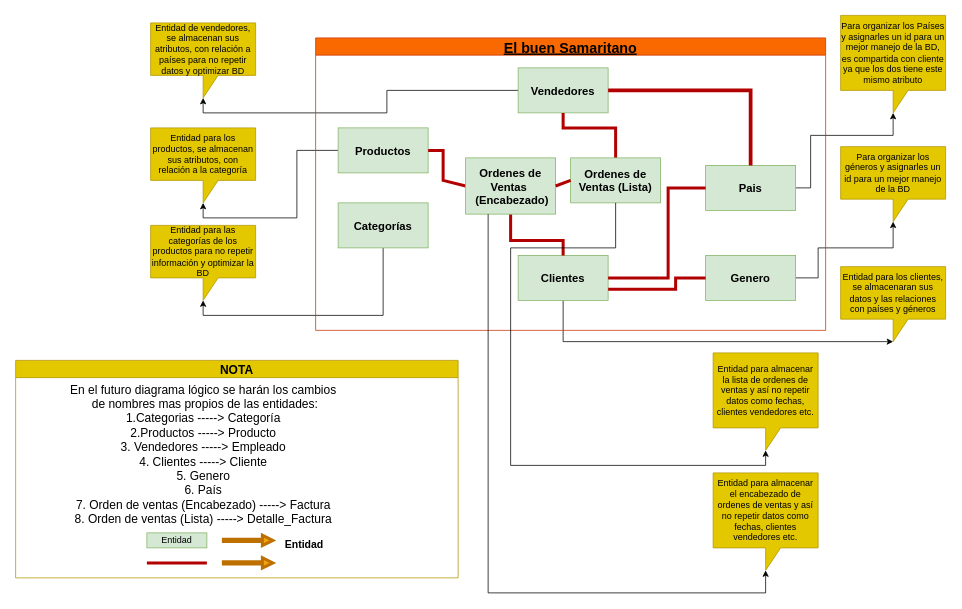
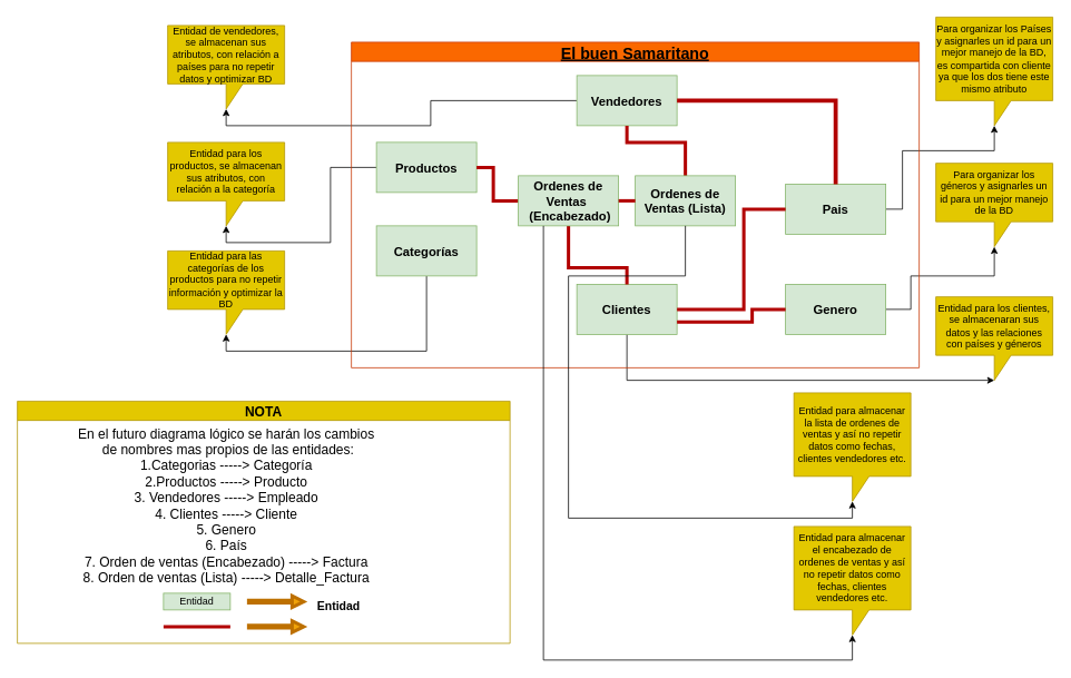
  <mxCell id="0" />
  <mxCell id="1" parent="0" />
  <mxCell id="2" style="edgeStyle=orthogonalEdgeStyle;rounded=0;orthogonalLoop=1;jettySize=auto;html=1;exitX=0;exitY=0.5;exitDx=0;exitDy=0;entryX=0;entryY=0;entryDx=70;entryDy=100;entryPerimeter=0;fontSize=16;strokeWidth=1;" parent="1" source="3" target="28" edge="1"><mxGeometry relative="1" as="geometry" /></mxCell>
  <mxCell id="3" value="&lt;font style=&quot;vertical-align: inherit;&quot;&gt;&lt;font size=&quot;1&quot; style=&quot;vertical-align: inherit;&quot;&gt;&lt;b style=&quot;font-size: 15px;&quot;&gt;Productos&lt;/b&gt;&lt;/font&gt;&lt;/font&gt;" style="rounded=0;whiteSpace=wrap;html=1;fillColor=#d5e8d4;strokeColor=#82b366;" parent="1" vertex="1"><mxGeometry x="450" y="170" width="120" height="60" as="geometry" /></mxCell>
  <mxCell id="4" style="edgeStyle=orthogonalEdgeStyle;rounded=0;orthogonalLoop=1;jettySize=auto;html=1;exitX=0.5;exitY=1;exitDx=0;exitDy=0;entryX=0;entryY=0;entryDx=70;entryDy=100;entryPerimeter=0;fontSize=16;strokeWidth=1;" parent="1" source="5" target="27" edge="1"><mxGeometry relative="1" as="geometry" /></mxCell>
  <mxCell id="5" value="&lt;font style=&quot;vertical-align: inherit;&quot;&gt;&lt;font style=&quot;vertical-align: inherit;&quot;&gt;&lt;font style=&quot;vertical-align: inherit;&quot;&gt;&lt;font style=&quot;vertical-align: inherit;&quot;&gt;&lt;span style=&quot;font-size: 15px;&quot;&gt;&lt;b&gt;Categorías&lt;/b&gt;&lt;/span&gt;&lt;br&gt;&lt;/font&gt;&lt;/font&gt;&lt;/font&gt;&lt;/font&gt;" style="rounded=0;whiteSpace=wrap;html=1;fillColor=#d5e8d4;strokeColor=#82b366;" parent="1" vertex="1"><mxGeometry x="450" y="270" width="120" height="60" as="geometry" /></mxCell>
  <mxCell id="6" style="edgeStyle=orthogonalEdgeStyle;rounded=0;orthogonalLoop=1;jettySize=auto;html=1;exitX=0;exitY=0.5;exitDx=0;exitDy=0;entryX=0;entryY=0;entryDx=70;entryDy=100;entryPerimeter=0;fontSize=16;strokeWidth=1;" parent="1" source="7" target="29" edge="1"><mxGeometry relative="1" as="geometry" /></mxCell>
  <mxCell id="7" value="&lt;font style=&quot;vertical-align: inherit; font-size: 15px;&quot;&gt;&lt;font style=&quot;vertical-align: inherit; font-size: 15px;&quot;&gt;&lt;font style=&quot;vertical-align: inherit; font-size: 15px;&quot;&gt;&lt;font style=&quot;vertical-align: inherit; font-size: 15px;&quot;&gt;&lt;font style=&quot;vertical-align: inherit; font-size: 15px;&quot;&gt;&lt;font style=&quot;vertical-align: inherit; font-size: 15px;&quot;&gt;Vendedores&lt;/font&gt;&lt;/font&gt;&lt;br style=&quot;font-size: 15px;&quot;&gt;&lt;/font&gt;&lt;/font&gt;&lt;/font&gt;&lt;/font&gt;" style="rounded=0;whiteSpace=wrap;html=1;fillColor=#d5e8d4;strokeColor=#82b366;fontStyle=1;fontSize=15;" parent="1" vertex="1"><mxGeometry x="690" y="90" width="120" height="60" as="geometry" /></mxCell>
  <mxCell id="8" style="edgeStyle=orthogonalEdgeStyle;rounded=0;orthogonalLoop=1;jettySize=auto;html=1;exitX=0.5;exitY=1;exitDx=0;exitDy=0;fontSize=16;strokeWidth=1;entryX=0;entryY=0;entryDx=70;entryDy=100;entryPerimeter=0;" parent="1" source="9" target="26" edge="1"><mxGeometry relative="1" as="geometry"><mxPoint x="910" y="560" as="targetPoint" /><Array as="points"><mxPoint x="750" y="455" /></Array></mxGeometry></mxCell>
  <mxCell id="9" value="&lt;font style=&quot;vertical-align: inherit; font-size: 15px;&quot;&gt;&lt;font style=&quot;vertical-align: inherit; font-size: 15px;&quot;&gt;&lt;font style=&quot;vertical-align: inherit; font-size: 15px;&quot;&gt;&lt;font style=&quot;vertical-align: inherit; font-size: 15px;&quot;&gt;&lt;font style=&quot;vertical-align: inherit; font-size: 15px;&quot;&gt;&lt;font style=&quot;vertical-align: inherit; font-size: 15px;&quot;&gt;Clientes&lt;/font&gt;&lt;/font&gt;&lt;br style=&quot;font-size: 15px;&quot;&gt;&lt;/font&gt;&lt;/font&gt;&lt;/font&gt;&lt;/font&gt;" style="rounded=0;whiteSpace=wrap;html=1;fillColor=#d5e8d4;strokeColor=#82b366;fontStyle=1;fontSize=15;" parent="1" vertex="1"><mxGeometry x="690" y="340" width="120" height="60" as="geometry" /></mxCell>
  <mxCell id="10" value="" style="endArrow=none;html=1;rounded=0;exitX=0.5;exitY=0;exitDx=0;exitDy=0;entryX=0.5;entryY=1;entryDx=0;entryDy=0;fillColor=#e51400;strokeColor=#B20000;strokeWidth=4;" parent="1" source="9" target="21" edge="1"><mxGeometry width="50" height="50" relative="1" as="geometry"><mxPoint x="730" y="310" as="sourcePoint" /><mxPoint x="780" y="260" as="targetPoint" /><Array as="points"><mxPoint x="750" y="320" /><mxPoint x="680" y="320" /></Array></mxGeometry></mxCell>
  <mxCell id="11" value="" style="endArrow=none;html=1;rounded=0;entryX=0.5;entryY=0;entryDx=0;entryDy=0;exitX=0.5;exitY=1;exitDx=0;exitDy=0;fillColor=#e51400;strokeColor=#B20000;strokeWidth=4;" parent="1" source="7" target="22" edge="1"><mxGeometry width="50" height="50" relative="1" as="geometry"><mxPoint x="730" y="310" as="sourcePoint" /><mxPoint x="780" y="260" as="targetPoint" /><Array as="points"><mxPoint x="750" y="170" /><mxPoint x="820" y="170" /></Array></mxGeometry></mxCell>
  <mxCell id="12" value="" style="endArrow=none;html=1;rounded=0;exitX=1;exitY=0.5;exitDx=0;exitDy=0;entryX=0;entryY=0.5;entryDx=0;entryDy=0;fillColor=#e51400;strokeColor=#B20000;strokeWidth=4;" parent="1" source="3" target="21" edge="1"><mxGeometry width="50" height="50" relative="1" as="geometry"><mxPoint x="730" y="310" as="sourcePoint" /><mxPoint x="780" y="260" as="targetPoint" /><Array as="points"><mxPoint x="590" y="200" /><mxPoint x="590" y="220" /><mxPoint x="590" y="240" /></Array></mxGeometry></mxCell>
  <mxCell id="13" style="edgeStyle=orthogonalEdgeStyle;rounded=0;orthogonalLoop=1;jettySize=auto;html=1;exitX=1;exitY=0.5;exitDx=0;exitDy=0;entryX=0;entryY=0;entryDx=70;entryDy=130;entryPerimeter=0;" parent="1" source="14" target="25" edge="1"><mxGeometry relative="1" as="geometry"><Array as="points"><mxPoint x="1080" y="250" /><mxPoint x="1080" y="180" /><mxPoint x="1190" y="180" /></Array></mxGeometry></mxCell>
  <mxCell id="14" value="&lt;font style=&quot;vertical-align: inherit; font-size: 15px;&quot;&gt;&lt;font style=&quot;vertical-align: inherit; font-size: 15px;&quot;&gt;&lt;font style=&quot;vertical-align: inherit; font-size: 15px;&quot;&gt;&lt;font style=&quot;vertical-align: inherit; font-size: 15px;&quot;&gt;&lt;font style=&quot;vertical-align: inherit; font-size: 15px;&quot;&gt;&lt;font style=&quot;vertical-align: inherit; font-size: 15px;&quot;&gt;&lt;font style=&quot;vertical-align: inherit; font-size: 15px;&quot;&gt;&lt;font style=&quot;vertical-align: inherit; font-size: 15px;&quot;&gt;Pais&lt;/font&gt;&lt;/font&gt;&lt;/font&gt;&lt;/font&gt;&lt;br style=&quot;font-size: 15px;&quot;&gt;&lt;/font&gt;&lt;/font&gt;&lt;/font&gt;&lt;/font&gt;" style="rounded=0;whiteSpace=wrap;html=1;fillColor=#d5e8d4;strokeColor=#82b366;fontStyle=1;fontSize=15;" parent="1" vertex="1"><mxGeometry x="940" y="220" width="120" height="60" as="geometry" /></mxCell>
  <mxCell id="15" style="edgeStyle=orthogonalEdgeStyle;rounded=0;orthogonalLoop=1;jettySize=auto;html=1;exitX=1;exitY=0.5;exitDx=0;exitDy=0;entryX=0;entryY=0;entryDx=70;entryDy=100;entryPerimeter=0;" parent="1" source="16" target="24" edge="1"><mxGeometry relative="1" as="geometry"><Array as="points"><mxPoint x="1090" y="370" /><mxPoint x="1090" y="330" /><mxPoint x="1190" y="330" /></Array></mxGeometry></mxCell>
  <mxCell id="16" value="&lt;font style=&quot;vertical-align: inherit; font-size: 15px;&quot;&gt;&lt;font style=&quot;vertical-align: inherit; font-size: 15px;&quot;&gt;&lt;font style=&quot;vertical-align: inherit; font-size: 15px;&quot;&gt;&lt;font style=&quot;vertical-align: inherit; font-size: 15px;&quot;&gt;&lt;font style=&quot;vertical-align: inherit; font-size: 15px;&quot;&gt;&lt;font style=&quot;vertical-align: inherit; font-size: 15px;&quot;&gt;&lt;font style=&quot;vertical-align: inherit; font-size: 15px;&quot;&gt;&lt;font style=&quot;vertical-align: inherit; font-size: 15px;&quot;&gt;Genero&lt;/font&gt;&lt;/font&gt;&lt;/font&gt;&lt;/font&gt;&lt;br style=&quot;font-size: 15px;&quot;&gt;&lt;/font&gt;&lt;/font&gt;&lt;/font&gt;&lt;/font&gt;" style="rounded=0;whiteSpace=wrap;html=1;fillColor=#d5e8d4;strokeColor=#82b366;fontSize=15;fontStyle=1" parent="1" vertex="1"><mxGeometry x="940" y="340" width="120" height="60" as="geometry" /></mxCell>
  <mxCell id="17" value="" style="endArrow=none;html=1;rounded=0;entryX=0.5;entryY=0;entryDx=0;entryDy=0;exitX=1;exitY=0.5;exitDx=0;exitDy=0;fillColor=#e51400;strokeColor=#B20000;strokeWidth=5;" parent="1" source="7" target="14" edge="1"><mxGeometry width="50" height="50" relative="1" as="geometry"><mxPoint x="730" y="310" as="sourcePoint" /><mxPoint x="780" y="260" as="targetPoint" /><Array as="points"><mxPoint x="1000" y="120" /></Array></mxGeometry></mxCell>
  <mxCell id="18" value="" style="endArrow=none;html=1;rounded=0;exitX=1;exitY=0.5;exitDx=0;exitDy=0;entryX=0;entryY=0.5;entryDx=0;entryDy=0;fillColor=#e51400;strokeColor=#B20000;strokeWidth=4;" parent="1" source="9" target="14" edge="1"><mxGeometry width="50" height="50" relative="1" as="geometry"><mxPoint x="730" y="310" as="sourcePoint" /><mxPoint x="780" y="260" as="targetPoint" /><Array as="points"><mxPoint x="890" y="370" /><mxPoint x="890" y="310" /><mxPoint x="890" y="250" /></Array></mxGeometry></mxCell>
  <mxCell id="19" value="" style="endArrow=none;html=1;rounded=0;entryX=0;entryY=0.5;entryDx=0;entryDy=0;exitX=1;exitY=0.75;exitDx=0;exitDy=0;fillColor=#e51400;strokeColor=#B20000;strokeWidth=4;" parent="1" source="9" target="16" edge="1"><mxGeometry width="50" height="50" relative="1" as="geometry"><mxPoint x="730" y="310" as="sourcePoint" /><mxPoint x="780" y="260" as="targetPoint" /><Array as="points"><mxPoint x="900" y="385" /><mxPoint x="900" y="370" /></Array></mxGeometry></mxCell>
  <mxCell id="20" value="El buen Samaritano" style="swimlane;fillColor=#fa6800;fontColor=#000000;strokeColor=#C73500;fontStyle=5;fontSize=19;" parent="1" vertex="1"><mxGeometry x="420" y="50" width="680" height="390" as="geometry" /></mxCell>
- <mxCell id="21" value="&lt;font style=&quot;vertical-align: inherit;&quot;&gt;&lt;font style=&quot;vertical-align: inherit;&quot;&gt;&lt;font style=&quot;vertical-align: inherit;&quot;&gt;&lt;font style=&quot;vertical-align: inherit;&quot;&gt;&lt;font style=&quot;vertical-align: inherit;&quot;&gt;&lt;font size=&quot;1&quot; style=&quot;vertical-align: inherit;&quot;&gt;&lt;b style=&quot;font-size: 15px;&quot;&gt;Ordenes de Ventas&amp;nbsp; &amp;nbsp;(Encabezado)&lt;/b&gt;&lt;/font&gt;&lt;/font&gt;&lt;br&gt;&lt;/font&gt;&lt;/font&gt;&lt;/font&gt;&lt;/font&gt;" style="rounded=0;whiteSpace=wrap;html=1;fillColor=#d5e8d4;strokeColor=#82b366;" parent="20" vertex="1"><mxGeometry x="200" y="160" width="120" height="75" as="geometry" /></mxCell>
+ <mxCell id="21" value="&lt;font style=&quot;vertical-align: inherit;&quot;&gt;&lt;font style=&quot;vertical-align: inherit;&quot;&gt;&lt;font style=&quot;vertical-align: inherit;&quot;&gt;&lt;font style=&quot;vertical-align: inherit;&quot;&gt;&lt;font style=&quot;vertical-align: inherit;&quot;&gt;&lt;font size=&quot;1&quot; style=&quot;vertical-align: inherit;&quot;&gt;&lt;b style=&quot;font-size: 15px;&quot;&gt;Ordenes de Ventas&amp;nbsp; &amp;nbsp;(Encabezado)&lt;/b&gt;&lt;/font&gt;&lt;/font&gt;&lt;br&gt;&lt;/font&gt;&lt;/font&gt;&lt;/font&gt;&lt;/font&gt;" style="rounded=0;whiteSpace=wrap;html=1;fillColor=#d5e8d4;strokeColor=#82b366;" parent="20" vertex="1"><mxGeometry x="200" y="160" width="120" height="60" as="geometry" /></mxCell>
  <mxCell id="22" value="&lt;font style=&quot;vertical-align: inherit; font-size: 15px;&quot;&gt;&lt;font style=&quot;vertical-align: inherit; font-size: 15px;&quot;&gt;&lt;font style=&quot;vertical-align: inherit; font-size: 15px;&quot;&gt;&lt;font style=&quot;vertical-align: inherit; font-size: 15px;&quot;&gt;Ordenes de Ventas (Lista)&lt;br style=&quot;font-size: 15px;&quot;&gt;&lt;/font&gt;&lt;/font&gt;&lt;/font&gt;&lt;/font&gt;" style="rounded=0;whiteSpace=wrap;html=1;fillColor=#d5e8d4;strokeColor=#82b366;fontStyle=1;fontSize=15;" parent="20" vertex="1"><mxGeometry x="340" y="160" width="120" height="60" as="geometry" /></mxCell>
  <mxCell id="23" value="" style="endArrow=none;html=1;rounded=0;entryX=0;entryY=0.5;entryDx=0;entryDy=0;exitX=1;exitY=0.5;exitDx=0;exitDy=0;fillColor=#e51400;strokeColor=#B20000;strokeWidth=4;" parent="20" source="21" target="22" edge="1"><mxGeometry width="50" height="50" relative="1" as="geometry"><mxPoint x="330" y="270" as="sourcePoint" /><mxPoint x="380" y="220" as="targetPoint" /></mxGeometry></mxCell>
  <mxCell id="24" value="&lt;font style=&quot;vertical-align: inherit;&quot;&gt;&lt;font style=&quot;vertical-align: inherit;&quot;&gt;Para organizar los géneros y asignarles un id para un mejor manejo de la BD&lt;/font&gt;&lt;/font&gt;" style="shape=callout;whiteSpace=wrap;html=1;perimeter=calloutPerimeter;fillColor=#e3c800;strokeColor=#B09500;fontColor=#000000;" parent="1" vertex="1"><mxGeometry x="1120" y="195" width="140" height="100" as="geometry" /></mxCell>
  <mxCell id="25" value="&lt;font style=&quot;vertical-align: inherit;&quot;&gt;&lt;font style=&quot;vertical-align: inherit;&quot;&gt;Para organizar los Países y asignarles un id para un mejor manejo de la BD, es compartida con cliente ya que los dos tiene este mismo atributo&lt;/font&gt;&lt;/font&gt;" style="shape=callout;whiteSpace=wrap;html=1;perimeter=calloutPerimeter;fillColor=#e3c800;strokeColor=#B09500;fontColor=#000000;" parent="1" vertex="1"><mxGeometry x="1120" y="20" width="140" height="130" as="geometry" /></mxCell>
  <mxCell id="26" value="&lt;font style=&quot;vertical-align: inherit;&quot;&gt;&lt;font style=&quot;vertical-align: inherit;&quot;&gt;Entidad para los clientes, se almacenaran sus datos y las relaciones con países y géneros&lt;/font&gt;&lt;/font&gt;" style="shape=callout;whiteSpace=wrap;html=1;perimeter=calloutPerimeter;fillColor=#e3c800;strokeColor=#B09500;fontColor=#000000;" parent="1" vertex="1"><mxGeometry x="1120" y="355" width="140" height="100" as="geometry" /></mxCell>
  <mxCell id="27" value="&lt;font style=&quot;vertical-align: inherit;&quot;&gt;&lt;font style=&quot;vertical-align: inherit;&quot;&gt;Entidad para las categorías de los productos para no repetir información y optimizar la BD&lt;/font&gt;&lt;/font&gt;" style="shape=callout;whiteSpace=wrap;html=1;perimeter=calloutPerimeter;fillColor=#e3c800;strokeColor=#B09500;fontColor=#000000;" parent="1" vertex="1"><mxGeometry x="200" y="300" width="140" height="100" as="geometry" /></mxCell>
  <mxCell id="28" value="&lt;font style=&quot;vertical-align: inherit;&quot;&gt;&lt;font style=&quot;vertical-align: inherit;&quot;&gt;Entidad para los productos, se almacenan sus atributos, con relación a la categoría&lt;/font&gt;&lt;/font&gt;" style="shape=callout;whiteSpace=wrap;html=1;perimeter=calloutPerimeter;fillColor=#e3c800;strokeColor=#B09500;fontColor=#000000;" parent="1" vertex="1"><mxGeometry x="200" y="170" width="140" height="100" as="geometry" /></mxCell>
  <mxCell id="29" value="&lt;font style=&quot;vertical-align: inherit;&quot;&gt;&lt;font style=&quot;vertical-align: inherit;&quot;&gt;Entidad de vendedores, se almacenan sus atributos, con relación a países para no repetir datos y optimizar BD&lt;/font&gt;&lt;/font&gt;" style="shape=callout;whiteSpace=wrap;html=1;perimeter=calloutPerimeter;fillColor=#e3c800;strokeColor=#B09500;fontColor=#000000;" parent="1" vertex="1"><mxGeometry x="200" y="30" width="140" height="100" as="geometry" /></mxCell>
  <mxCell id="30" value="&lt;font style=&quot;vertical-align: inherit;&quot;&gt;&lt;font style=&quot;vertical-align: inherit;&quot;&gt;Entidad para almacenar la lista de ordenes de ventas y así no repetir datos como fechas, clientes vendedores etc.&lt;/font&gt;&lt;/font&gt;" style="shape=callout;whiteSpace=wrap;html=1;perimeter=calloutPerimeter;fillColor=#e3c800;strokeColor=#B09500;fontColor=#000000;" parent="1" vertex="1"><mxGeometry x="950" y="470" width="140" height="130" as="geometry" /></mxCell>
  <mxCell id="31" style="edgeStyle=orthogonalEdgeStyle;rounded=0;orthogonalLoop=1;jettySize=auto;html=1;exitX=0.5;exitY=1;exitDx=0;exitDy=0;entryX=0;entryY=0;entryDx=70;entryDy=130;entryPerimeter=0;fontSize=16;strokeWidth=1;" parent="1" source="22" target="30" edge="1"><mxGeometry relative="1" as="geometry"><Array as="points"><mxPoint x="820" y="330" /><mxPoint x="680" y="330" /><mxPoint x="680" y="620" /><mxPoint x="1020" y="620" /></Array></mxGeometry></mxCell>
  <mxCell id="32" value="&lt;font style=&quot;vertical-align: inherit;&quot;&gt;&lt;font style=&quot;vertical-align: inherit;&quot;&gt;Entidad para almacenar el encabezado de ordenes de ventas y así no repetir datos como fechas, clientes vendedores etc.&lt;/font&gt;&lt;/font&gt;" style="shape=callout;whiteSpace=wrap;html=1;perimeter=calloutPerimeter;fillColor=#e3c800;strokeColor=#B09500;fontColor=#000000;" parent="1" vertex="1"><mxGeometry x="950" y="630" width="140" height="130" as="geometry" /></mxCell>
  <mxCell id="33" style="edgeStyle=orthogonalEdgeStyle;rounded=0;orthogonalLoop=1;jettySize=auto;html=1;exitX=0.25;exitY=1;exitDx=0;exitDy=0;entryX=0;entryY=0;entryDx=70;entryDy=130;entryPerimeter=0;fontSize=16;strokeWidth=1;" parent="1" source="21" target="32" edge="1"><mxGeometry relative="1" as="geometry"><Array as="points"><mxPoint x="650" y="790" /><mxPoint x="1020" y="790" /></Array></mxGeometry></mxCell>
  <mxCell id="34" value="NOTA" style="swimlane;fontSize=16;strokeWidth=1;fillColor=#e3c800;fontColor=#000000;strokeColor=#B09500;" parent="1" vertex="1"><mxGeometry x="20" y="480" width="590" height="290" as="geometry" /></mxCell>
  <mxCell id="35" value="&lt;span style=&quot;&quot;&gt;En el futuro diagrama lógico se harán los cambios&lt;br&gt;&amp;nbsp;de nombres mas propios de las entidades:&lt;/span&gt;&lt;br style=&quot;&quot;&gt;&lt;span style=&quot;&quot;&gt;1.Categorias -----&amp;gt;&amp;nbsp;&lt;/span&gt;Categoría&lt;br style=&quot;&quot;&gt;&lt;span style=&quot;&quot;&gt;2.Productos -----&amp;gt; Producto&lt;/span&gt;&lt;br style=&quot;&quot;&gt;&lt;span style=&quot;&quot;&gt;3. Vendedores -----&amp;gt; Empleado&lt;/span&gt;&lt;br style=&quot;&quot;&gt;&lt;span style=&quot;&quot;&gt;4. Clientes -----&amp;gt; Cliente&lt;/span&gt;&lt;br style=&quot;&quot;&gt;&lt;span style=&quot;&quot;&gt;5. Genero&lt;/span&gt;&lt;br style=&quot;&quot;&gt;&lt;span style=&quot;&quot;&gt;6.&amp;nbsp;&lt;/span&gt;País&lt;br style=&quot;&quot;&gt;&lt;span style=&quot;&quot;&gt;7. Orden de ventas (Encabezado) -----&amp;gt; Factura&lt;/span&gt;&lt;br style=&quot;&quot;&gt;&lt;span style=&quot;&quot;&gt;8. Orden de ventas (Lista) -----&amp;gt; Detalle_Factura&lt;/span&gt;" style="text;html=1;align=center;verticalAlign=middle;resizable=0;points=[];autosize=1;strokeColor=none;fillColor=none;fontSize=16;" parent="34" vertex="1"><mxGeometry x="60" y="20" width="380" height="210" as="geometry" /></mxCell>
  <mxCell id="36" value="&lt;font style=&quot;vertical-align: inherit;&quot;&gt;&lt;font style=&quot;vertical-align: inherit;&quot;&gt;&lt;font style=&quot;vertical-align: inherit;&quot;&gt;&lt;font style=&quot;vertical-align: inherit;&quot;&gt;Entidad&lt;br&gt;&lt;/font&gt;&lt;/font&gt;&lt;/font&gt;&lt;/font&gt;" style="rounded=0;whiteSpace=wrap;html=1;fillColor=#d5e8d4;strokeColor=#82b366;" parent="34" vertex="1"><mxGeometry x="175" y="230" width="80" height="20" as="geometry" /></mxCell>
  <mxCell id="37" value="" style="endArrow=none;html=1;rounded=0;strokeWidth=4;fillColor=#e51400;strokeColor=#B20000;" parent="34" edge="1"><mxGeometry width="50" height="50" relative="1" as="geometry"><mxPoint x="175" y="270" as="sourcePoint" /><mxPoint x="255" y="270" as="targetPoint" /><Array as="points" /></mxGeometry></mxCell>
  <mxCell id="38" value="" style="shape=flexArrow;endArrow=classic;html=1;rounded=0;strokeWidth=4;endWidth=7;endSize=3.33;width=0;fillColor=#f0a30a;strokeColor=#BD7000;" parent="34" edge="1"><mxGeometry width="50" height="50" relative="1" as="geometry"><mxPoint x="275" y="240" as="sourcePoint" /><mxPoint x="345" y="240" as="targetPoint" /></mxGeometry></mxCell>
  <mxCell id="39" value="" style="shape=flexArrow;endArrow=classic;html=1;rounded=0;strokeWidth=4;endWidth=7;endSize=3.33;width=0;fillColor=#f0a30a;strokeColor=#BD7000;" parent="34" edge="1"><mxGeometry width="50" height="50" relative="1" as="geometry"><mxPoint x="275" y="270" as="sourcePoint" /><mxPoint x="345" y="270" as="targetPoint" /></mxGeometry></mxCell>
  <mxCell id="40" value="Entidad" style="text;html=1;strokeColor=none;fillColor=none;align=center;verticalAlign=middle;whiteSpace=wrap;rounded=0;strokeWidth=1;fontStyle=1;fontSize=14;" parent="34" vertex="1"><mxGeometry x="355" y="230" width="60" height="30" as="geometry" /></mxCell>
